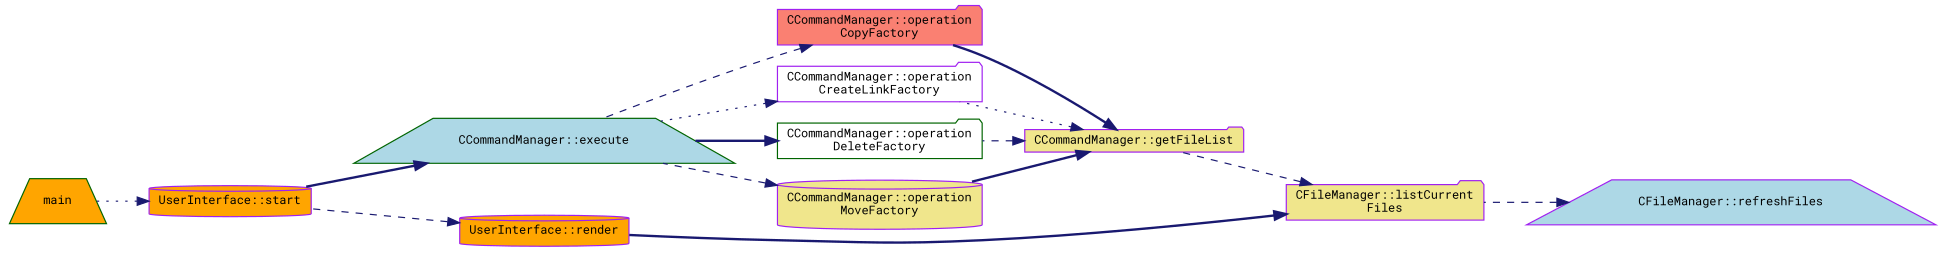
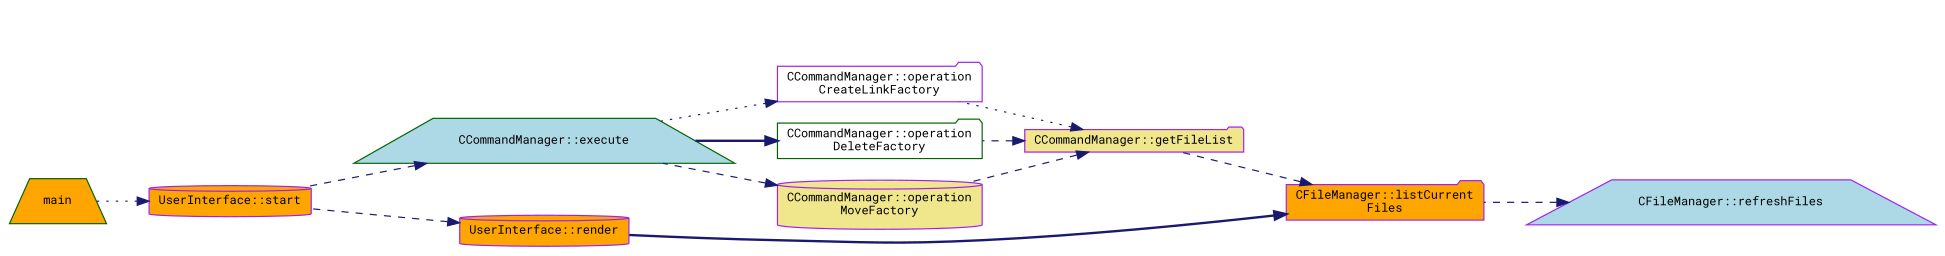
  digraph {
    fontname="Roboto Mono"
    rankdir=RL
    node [color=purple fillcolor=khaki fontname="Roboto Mono" fontsize=10 shape=folder style=filled]
    edge [color=midnightblue dir=back fontname="Roboto Mono" fontsize=10 labelfontname=Helvetica labelfontsize=10 style=dashed]
    n1 [fillcolor=lightblue fontcolor=black height=0.2 label="CFileManager::refreshFiles" shape=trapezium width=0.4]
-   n2 [height=0.2 label="CFileManager::listCurrent\lFiles" width=0.4]
+   n2 [fillcolor=orange height=0.2 label="CFileManager::listCurrent\lFiles" width=0.4]
    n3 [height=0.2 label="CCommandManager::getFileList" width=0.4]
    n4 [fillcolor=orange height=0.2 label="UserInterface::render" shape=cylinder width=0.4]
-   n5 [fillcolor=salmon height=0.2 label="CCommandManager::operation\lCopyFactory" width=0.4]
    n6 [fillcolor=white height=0.2 label="CCommandManager::operation\lCreateLinkFactory" width=0.4]
    n7 [color=darkgreen fillcolor=white height=0.2 label="CCommandManager::operation\lDeleteFactory" width=0.4]
    n8 [height=0.2 label="CCommandManager::operation\lMoveFactory" shape=cylinder width=0.4]
    n9 [fillcolor=orange height=0.2 label="UserInterface::start" shape=cylinder width=0.4]
    n10 [color=darkgreen fillcolor=lightblue height=0.2 label="CCommandManager::execute" shape=trapezium width=0.4]
    n11 [color=darkgreen fillcolor=orange height=0.2 label=main shape=trapezium width=0.4]
    n1 -> n2
    n2 -> n3
    n2 -> n4 [style=bold]
-   n3 -> n5 [style=bold]
    n3 -> n6 [style=dotted]
    n3 -> n7
-   n3 -> n8 [style=bold]
+   n3 -> n8
    n4 -> n9
-   n5 -> n10
    n6 -> n10 [style=dotted]
    n7 -> n10 [style=bold]
    n8 -> n10
    n9 -> n11 [style=dotted]
-   n10 -> n9 [style=bold]
+   n10 -> n9
  }
